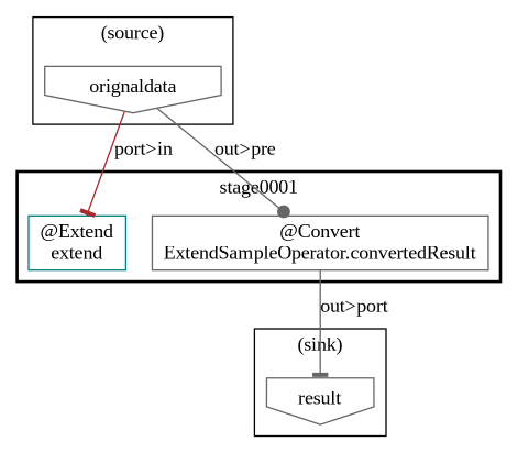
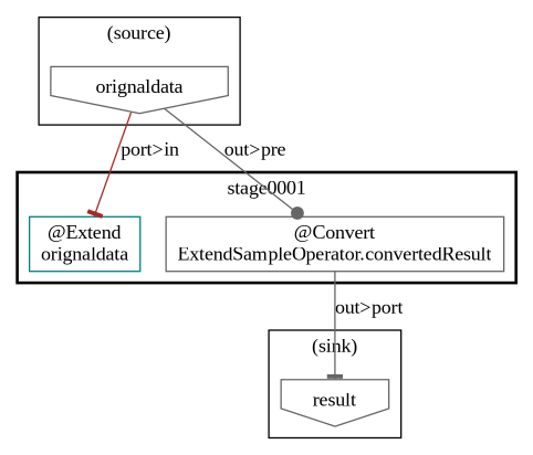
  digraph {
    fontname="Liberation Serif"
    node [color=gray40 fontname="Liberation Serif" shape=invhouse]
    edge [arrowhead=tee color=gray40 fontname="Liberation Serif"]
    n1 [label=result]
    n2 [label=orignaldata]
-   n3 [color=teal label="@Extend\nextend" shape=box]
+   n3 [color=teal label="@Extend\norignaldata" shape=box]
    n4 [label="@Convert\nExtendSampleOperator.convertedResult" shape=box]
    subgraph cluster_1 {
      label="(sink)"
      n1
    }
    subgraph cluster_2 {
      label="(source)"
      n2
    }
    subgraph cluster_3 {
      label=stage0001
      style=bold
      n3
      n4
    }
    n2 -> n3 [color=brown label="port>in"]
    n2 -> n4 [arrowhead=dot label="out>pre"]
    n4 -> n1 [label="out>port"]
  }
